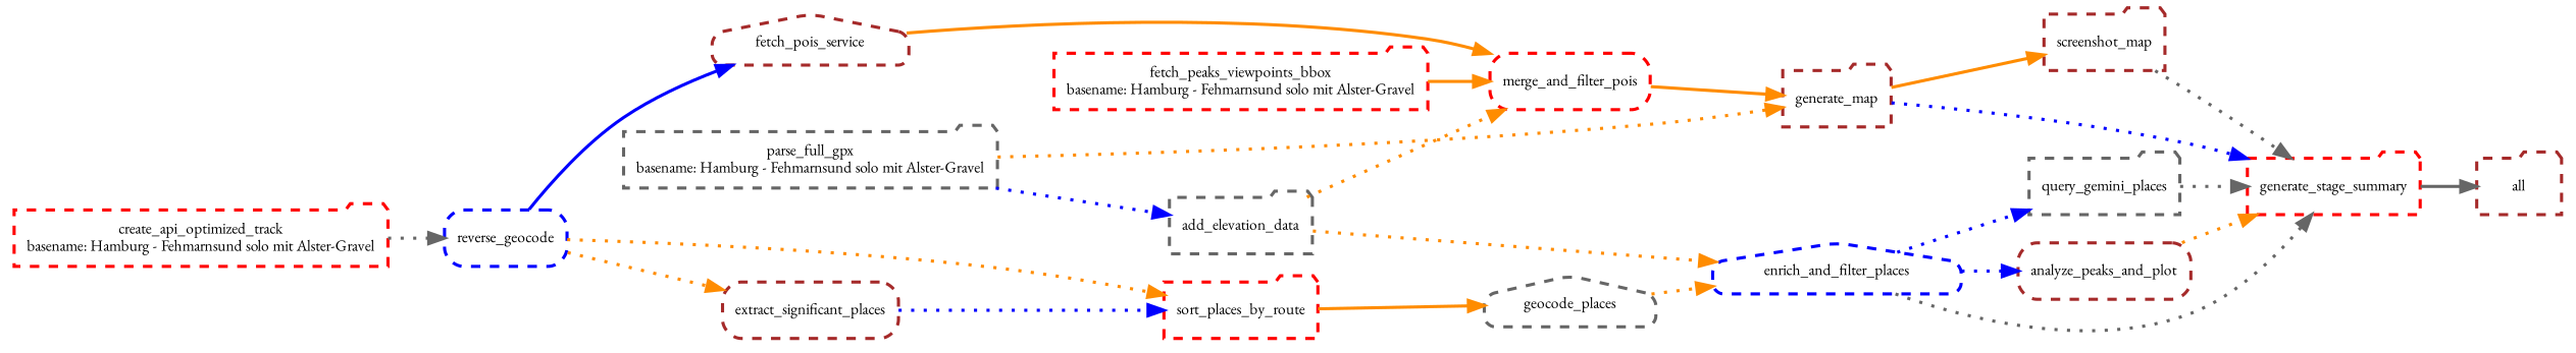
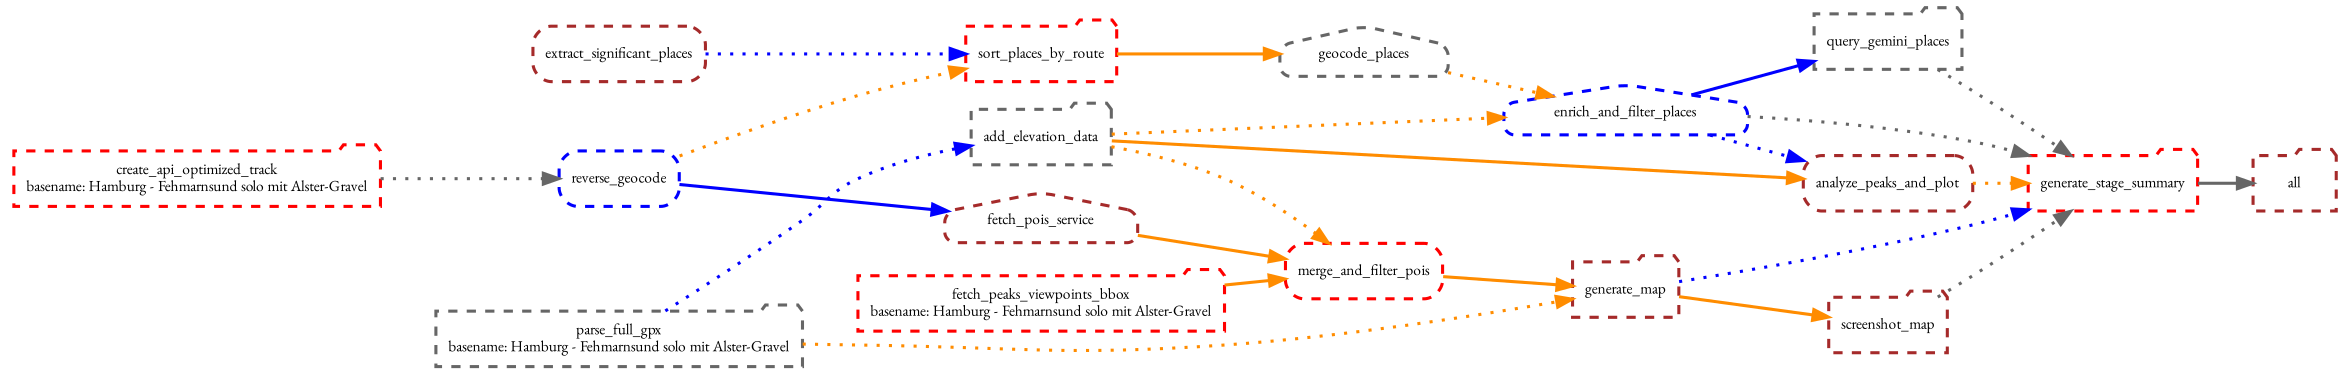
  digraph {
    bgcolor=white
    fontname="EB Garamond"
    rankdir=LR
    node [color=brown fontname="EB Garamond" fontsize=10 penwidth=2 shape=folder style="rounded,dashed"]
    edge [color=darkorange fontname="EB Garamond" penwidth=2 style=dotted]
    n1 [label=all]
    n2 [color=red label=generate_stage_summary]
    n3 [label=analyze_peaks_and_plot shape=box]
    n4 [color=gray40 label=add_elevation_data]
    n5 [color=blue label=enrich_and_filter_places shape=house]
    n6 [color=red label=merge_and_filter_pois shape=box]
    n7 [color=gray40 label=query_gemini_places]
    n8 [label=generate_map]
    n9 [color=gray40 label="parse_full_gpx\nbasename: Hamburg - Fehmarnsund solo mit Alster-Gravel"]
    n10 [label=screenshot_map]
    n11 [color=gray40 label=geocode_places shape=house]
    n12 [color=red label=sort_places_by_route]
    n13 [color=blue label=reverse_geocode shape=box]
    n14 [label=extract_significant_places shape=box]
    n15 [label=fetch_pois_service shape=house]
    n16 [color=red label="create_api_optimized_track\nbasename: Hamburg - Fehmarnsund solo mit Alster-Gravel"]
    n17 [color=red label="fetch_peaks_viewpoints_bbox\nbasename: Hamburg - Fehmarnsund solo mit Alster-Gravel"]
    n2 -> n1 [color=gray40 style=solid]
    n3 -> n2
+   n4 -> n3 [style=solid]
    n4 -> n5
    n4 -> n6
    n5 -> n2 [color=gray40]
    n5 -> n3 [color=blue]
-   n5 -> n7 [color=blue]
+   n5 -> n7 [color=blue style=solid]
    n6 -> n8 [style=solid]
    n7 -> n2 [color=gray40]
    n8 -> n2 [color=blue]
    n8 -> n10 [style=solid]
    n9 -> n4 [color=blue]
    n9 -> n8
    n10 -> n2 [color=gray40]
    n11 -> n5
    n12 -> n11 [style=solid]
    n13 -> n12
-   n13 -> n14
    n13 -> n15 [color=blue style=solid]
    n14 -> n12 [color=blue]
    n15 -> n6 [style=solid]
    n16 -> n13 [color=gray40]
    n17 -> n6 [style=solid]
  }
